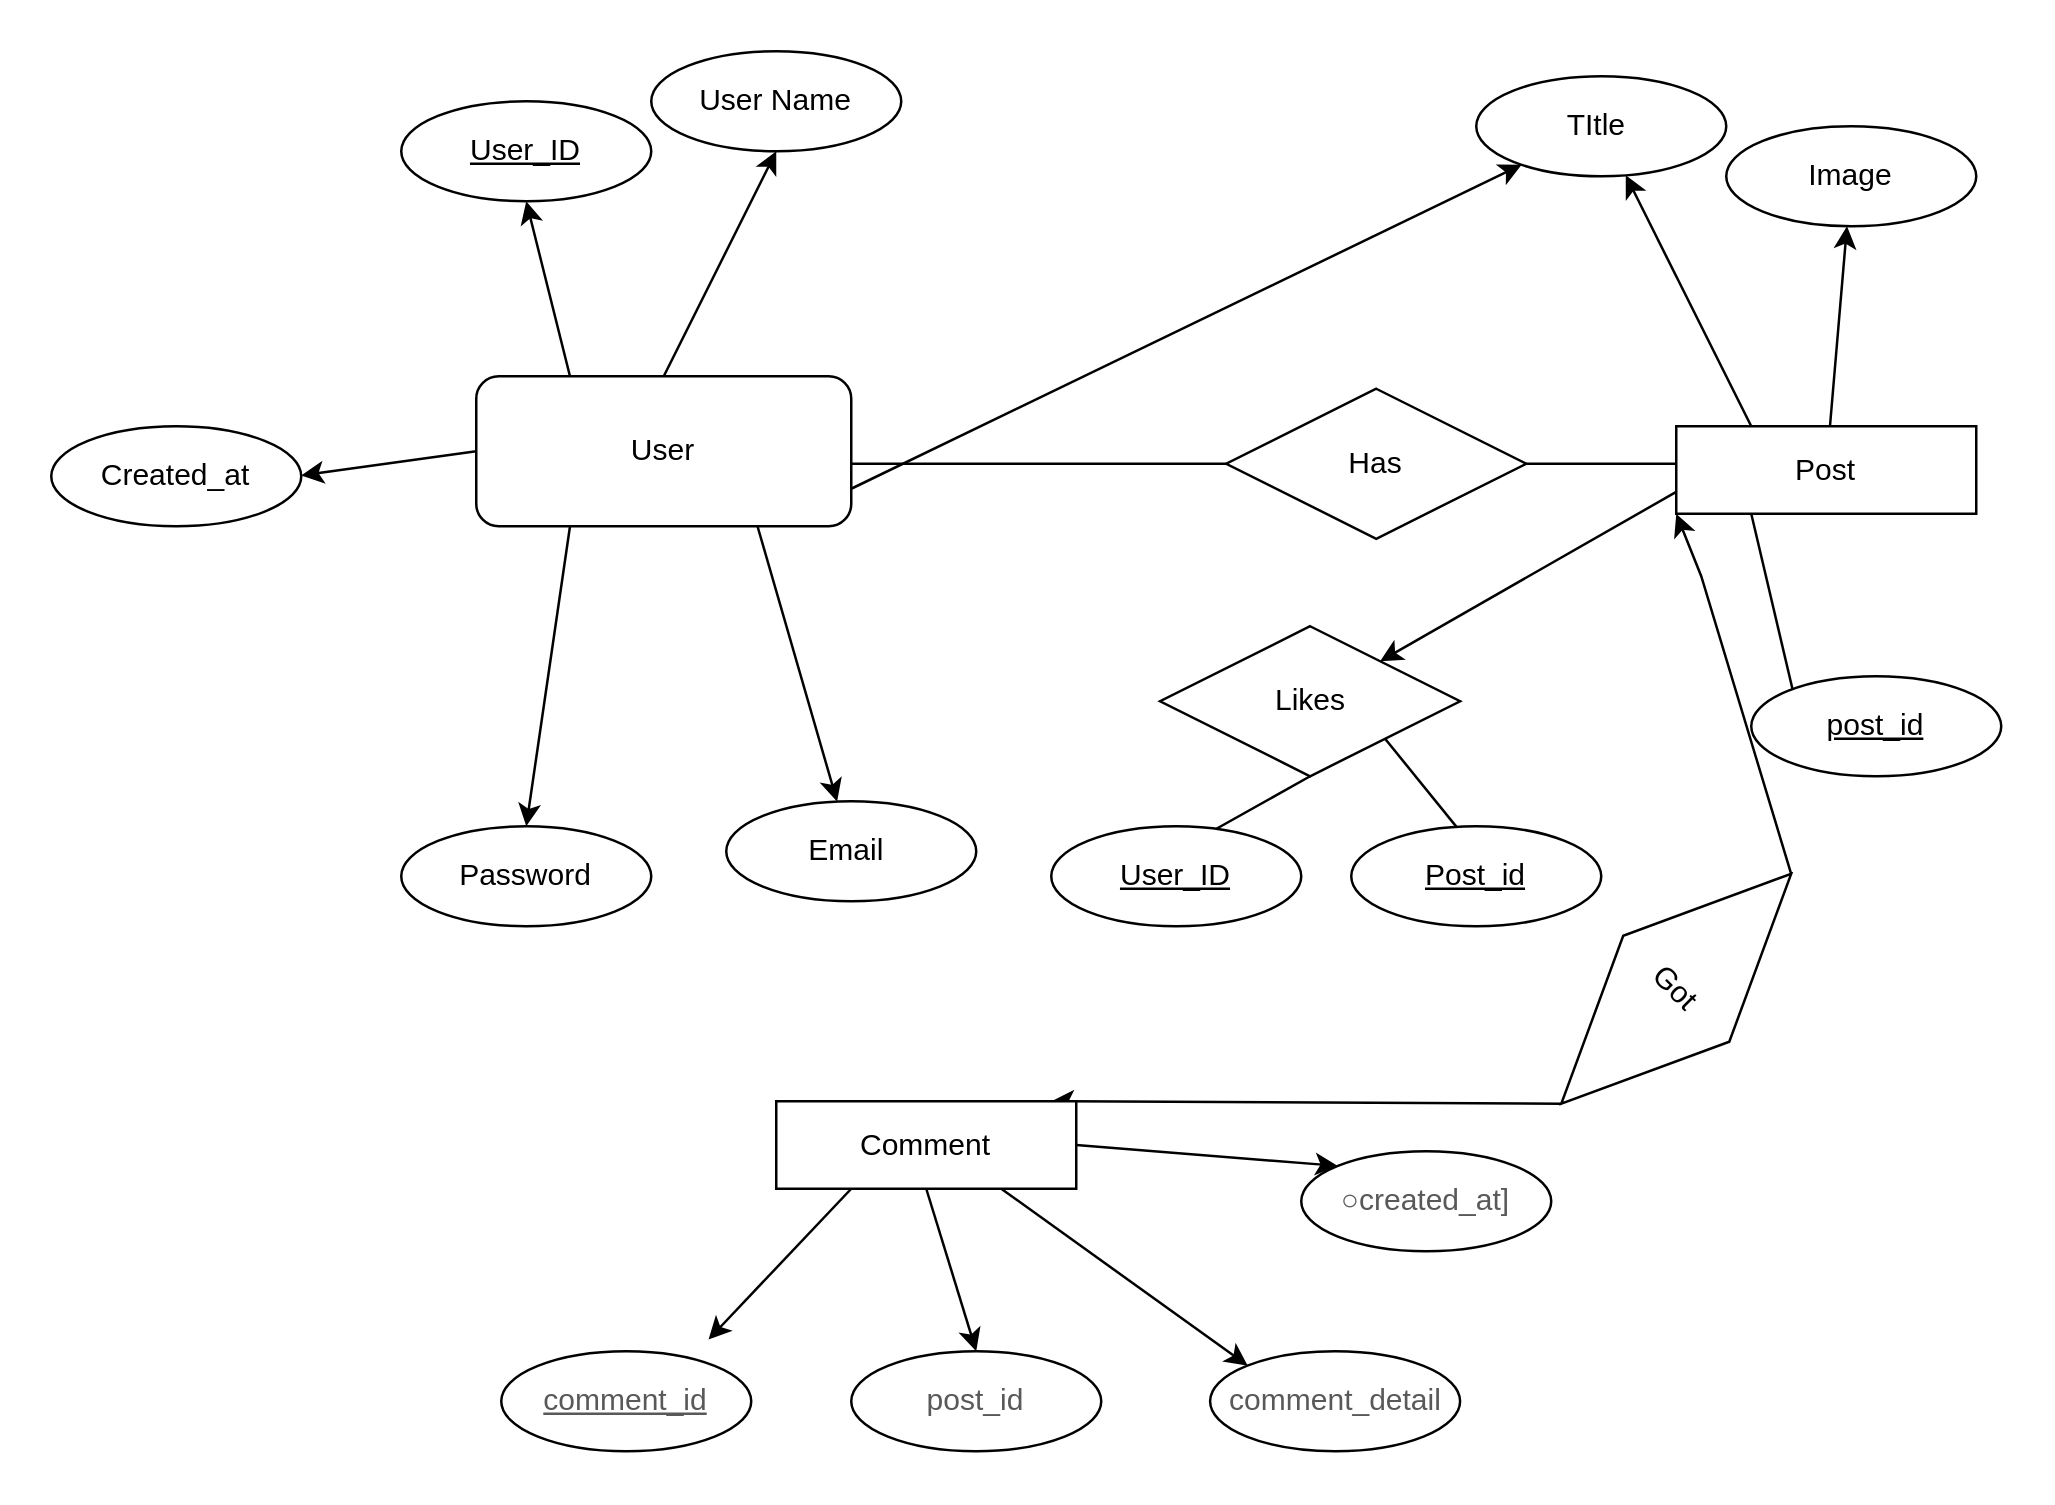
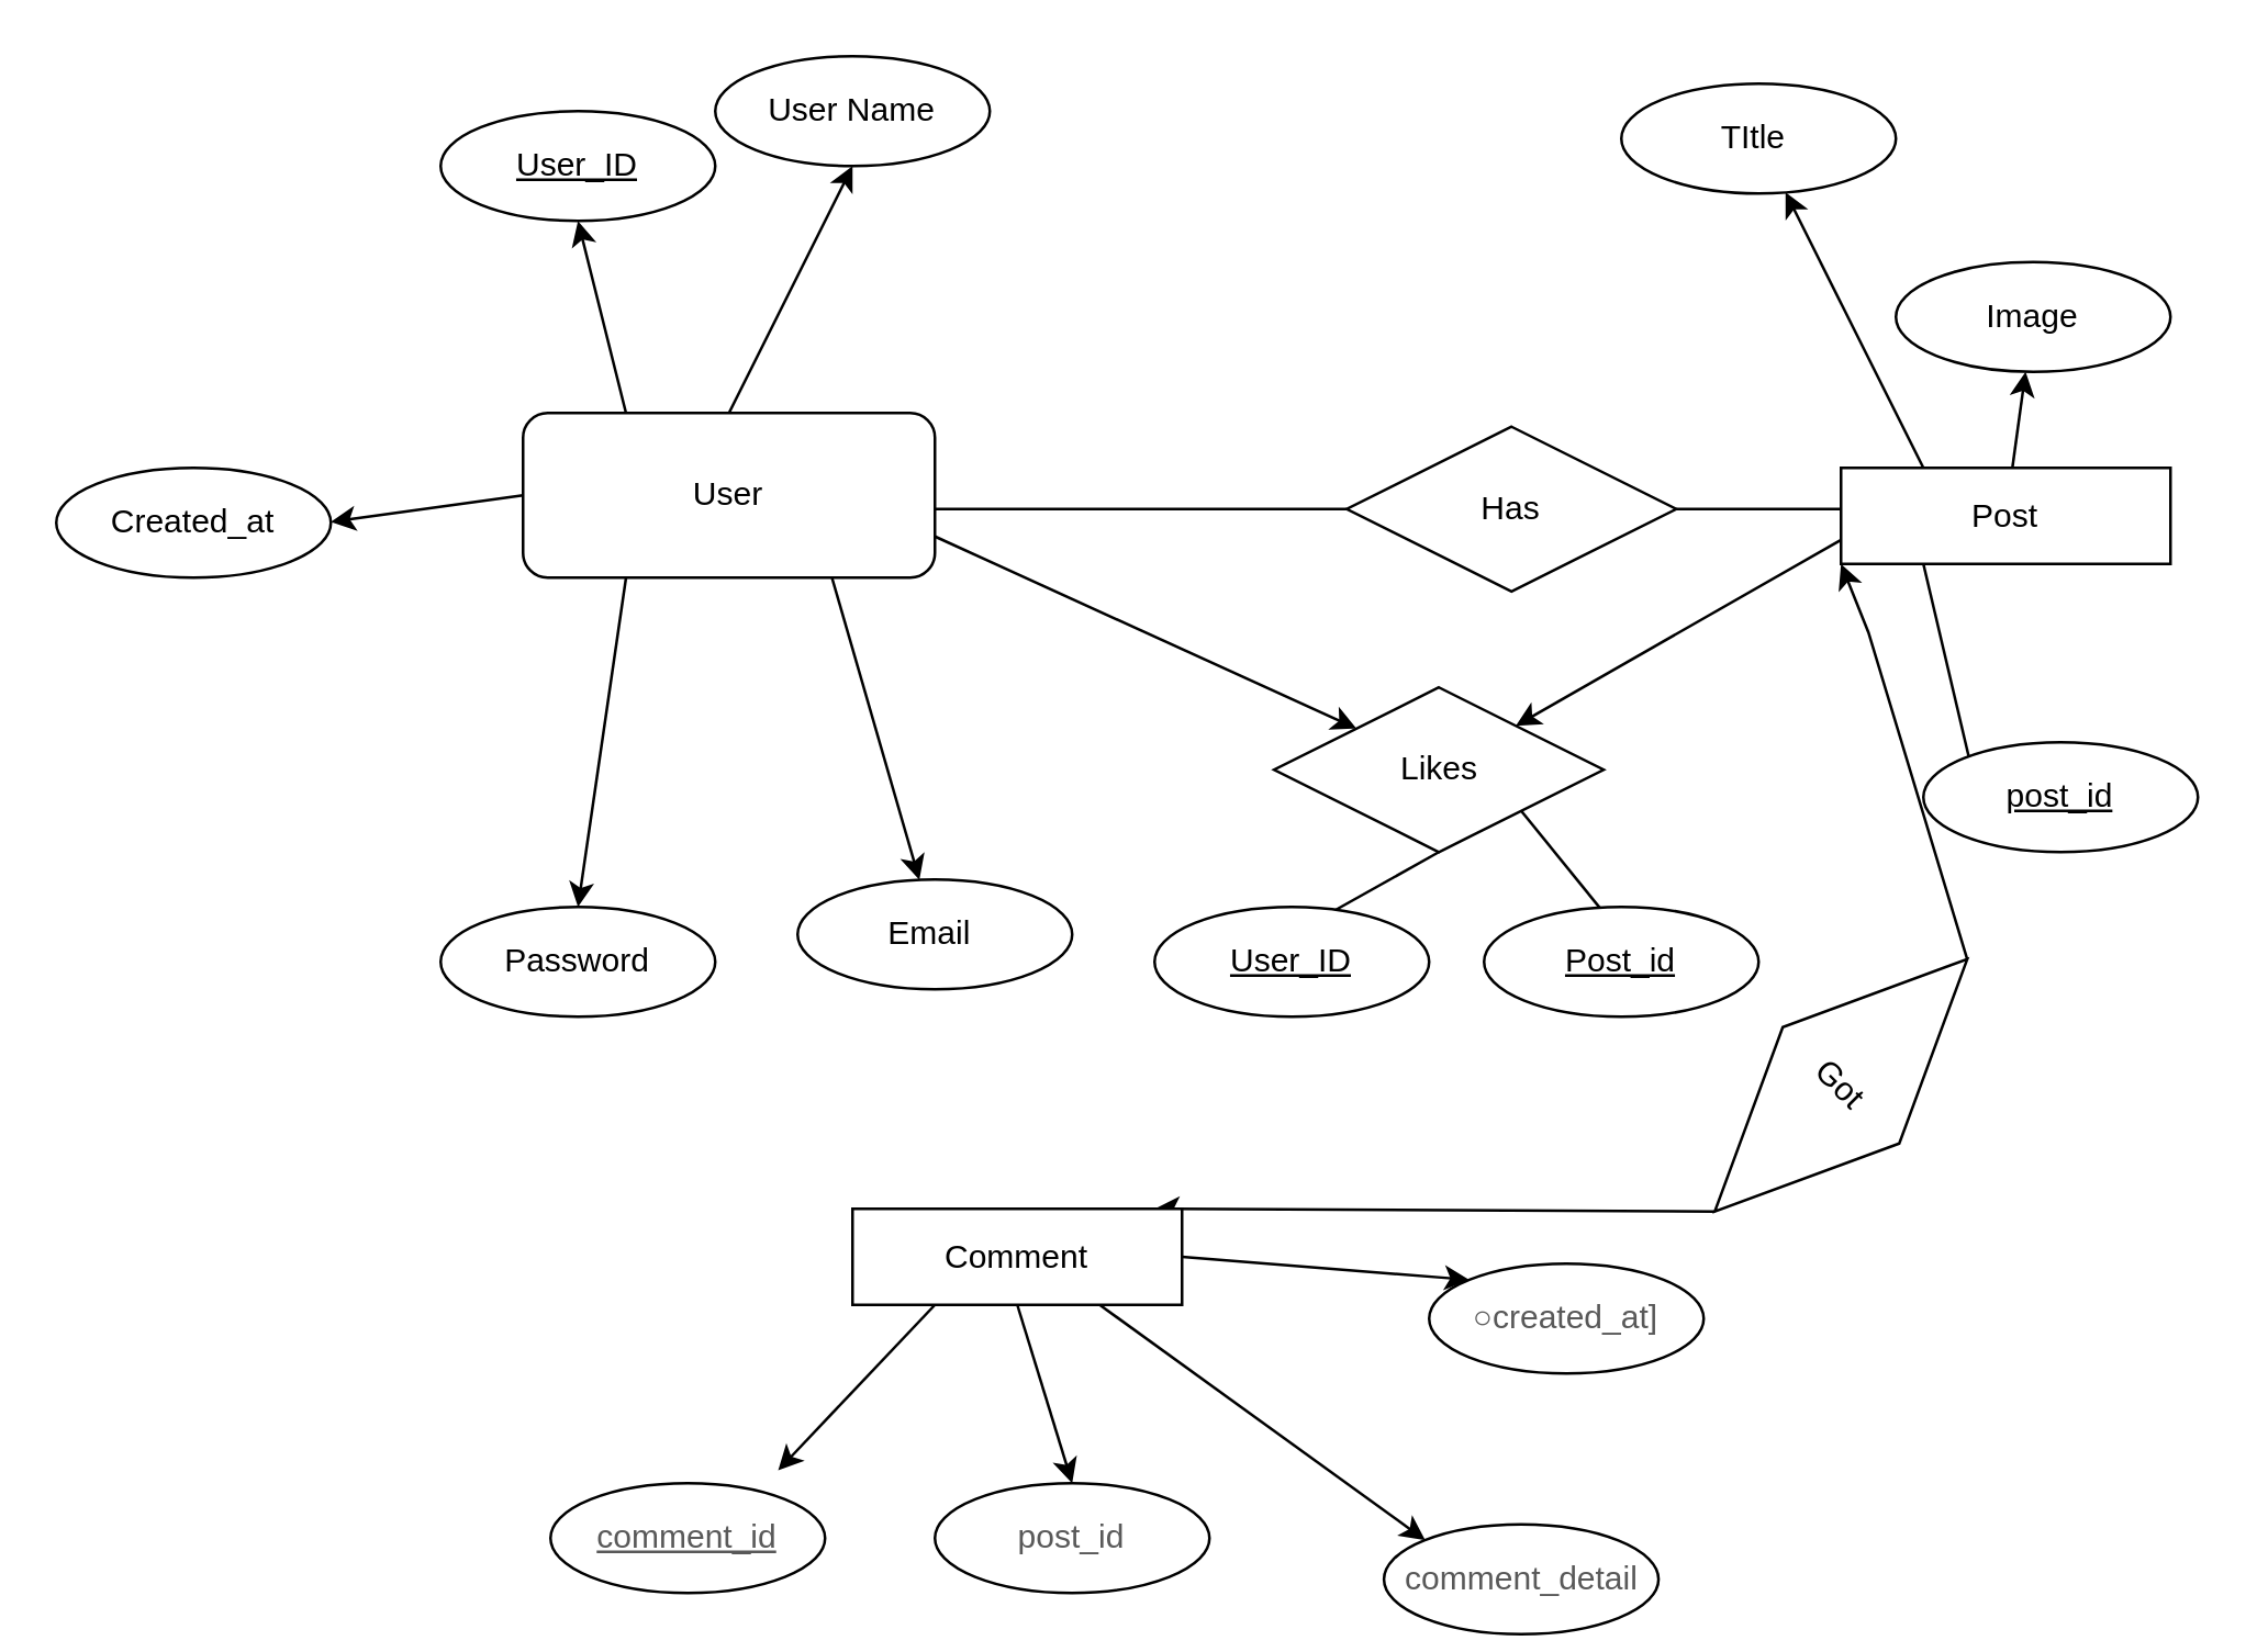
  <mxCell id="0" />
  <mxCell id="1" parent="0" />
  <mxCell id="2" style="edgeStyle=none;rounded=0;orthogonalLoop=1;jettySize=auto;html=1;exitX=0.25;exitY=0;exitDx=0;exitDy=0;" edge="1" parent="1" source="8"><mxGeometry relative="1" as="geometry"><mxPoint x="210" y="80" as="targetPoint" /></mxGeometry></mxCell>
  <mxCell id="3" style="edgeStyle=none;rounded=0;orthogonalLoop=1;jettySize=auto;html=1;exitX=0.5;exitY=0;exitDx=0;exitDy=0;" edge="1" parent="1" source="8"><mxGeometry relative="1" as="geometry"><mxPoint x="310" y="60" as="targetPoint" /></mxGeometry></mxCell>
  <mxCell id="4" style="edgeStyle=none;rounded=0;orthogonalLoop=1;jettySize=auto;html=1;exitX=0.75;exitY=1;exitDx=0;exitDy=0;" edge="1" parent="1" source="19"><mxGeometry relative="1" as="geometry"><mxPoint x="340" y="320" as="targetPoint" /></mxGeometry></mxCell>
  <mxCell id="5" style="edgeStyle=none;rounded=0;orthogonalLoop=1;jettySize=auto;html=1;exitX=0.25;exitY=1;exitDx=0;exitDy=0;" edge="1" parent="1" source="8"><mxGeometry relative="1" as="geometry"><mxPoint x="210" y="330" as="targetPoint" /></mxGeometry></mxCell>
  <mxCell id="6" style="edgeStyle=none;rounded=0;orthogonalLoop=1;jettySize=auto;html=1;exitX=0;exitY=0.5;exitDx=0;exitDy=0;" edge="1" parent="1" source="8"><mxGeometry relative="1" as="geometry"><mxPoint x="120" y="189.667" as="targetPoint" /></mxGeometry></mxCell>
- <mxCell id="7" style="edgeStyle=none;rounded=0;orthogonalLoop=1;jettySize=auto;html=1;exitX=1;exitY=0.75;exitDx=0;exitDy=0;" edge="1" parent="1" source="8" target="25"><mxGeometry relative="1" as="geometry" /></mxCell>
+ <mxCell id="7" style="edgeStyle=none;rounded=0;orthogonalLoop=1;jettySize=auto;html=1;exitX=1;exitY=0.75;exitDx=0;exitDy=0;entryX=0;entryY=0;entryDx=0;entryDy=0;" edge="1" parent="1" source="8" target="42"><mxGeometry relative="1" as="geometry" /></mxCell>
  <mxCell id="8" value="User" style="whiteSpace=wrap;html=1;rounded=1;" vertex="1" parent="1"><mxGeometry x="190" y="150" width="150" height="60" as="geometry" /></mxCell>
  <mxCell id="9" value="Has" style="shape=rhombus;perimeter=rhombusPerimeter;whiteSpace=wrap;html=1;align=center;" vertex="1" parent="1"><mxGeometry x="490" y="155" width="120" height="60" as="geometry" /></mxCell>
  <mxCell id="10" value="" style="line;strokeWidth=1;rotatable=0;dashed=0;labelPosition=right;align=left;verticalAlign=middle;spacingTop=0;spacingLeft=6;points=[];portConstraint=eastwest;" vertex="1" parent="1"><mxGeometry x="340" y="180" width="150" height="10" as="geometry" /></mxCell>
  <mxCell id="11" value="" style="line;strokeWidth=1;rotatable=0;dashed=0;labelPosition=right;align=left;verticalAlign=middle;spacingTop=0;spacingLeft=6;points=[];portConstraint=eastwest;" vertex="1" parent="1"><mxGeometry x="610" y="180" width="60" height="10" as="geometry" /></mxCell>
  <mxCell id="12" value="" style="edgeStyle=none;rounded=0;orthogonalLoop=1;jettySize=auto;html=1;" edge="1" parent="1" source="16" target="23"><mxGeometry relative="1" as="geometry" /></mxCell>
  <mxCell id="13" style="edgeStyle=none;rounded=0;orthogonalLoop=1;jettySize=auto;html=1;exitX=0.25;exitY=0;exitDx=0;exitDy=0;" edge="1" parent="1" source="25"><mxGeometry relative="1" as="geometry"><mxPoint x="640" y="70" as="targetPoint" /></mxGeometry></mxCell>
  <mxCell id="14" style="edgeStyle=none;rounded=0;orthogonalLoop=1;jettySize=auto;html=1;exitX=0.25;exitY=1;exitDx=0;exitDy=0;" edge="1" parent="1" source="16"><mxGeometry relative="1" as="geometry"><mxPoint x="720" y="290" as="targetPoint" /></mxGeometry></mxCell>
  <mxCell id="15" style="edgeStyle=none;rounded=0;orthogonalLoop=1;jettySize=auto;html=1;exitX=0;exitY=0.75;exitDx=0;exitDy=0;" edge="1" parent="1" source="42"><mxGeometry relative="1" as="geometry"><mxPoint x="550" y="270" as="targetPoint" /></mxGeometry></mxCell>
  <mxCell id="16" value="Post" style="whiteSpace=wrap;html=1;align=center;" vertex="1" parent="1"><mxGeometry x="670" y="170" width="120" height="35" as="geometry" /></mxCell>
  <mxCell id="17" value="User Name" style="ellipse;whiteSpace=wrap;html=1;align=center;" vertex="1" parent="1"><mxGeometry x="260" y="20" width="100" height="40" as="geometry" /></mxCell>
  <mxCell id="18" value="" style="edgeStyle=none;rounded=0;orthogonalLoop=1;jettySize=auto;html=1;exitX=0.75;exitY=1;exitDx=0;exitDy=0;" edge="1" parent="1" source="8" target="19"><mxGeometry relative="1" as="geometry"><mxPoint x="340" y="320" as="targetPoint" /><mxPoint x="310" y="220" as="sourcePoint" /></mxGeometry></mxCell>
  <mxCell id="19" value="Email&amp;nbsp;" style="ellipse;whiteSpace=wrap;html=1;align=center;" vertex="1" parent="1"><mxGeometry x="290" y="320" width="100" height="40" as="geometry" /></mxCell>
  <mxCell id="20" value="Password" style="ellipse;whiteSpace=wrap;html=1;align=center;" vertex="1" parent="1"><mxGeometry x="160" y="330" width="100" height="40" as="geometry" /></mxCell>
  <mxCell id="21" value="User_ID" style="ellipse;whiteSpace=wrap;html=1;align=center;fontStyle=4;" vertex="1" parent="1"><mxGeometry x="160" y="40" width="100" height="40" as="geometry" /></mxCell>
  <mxCell id="22" value="Created_at" style="ellipse;whiteSpace=wrap;html=1;align=center;" vertex="1" parent="1"><mxGeometry x="20" y="170" width="100" height="40" as="geometry" /></mxCell>
- <mxCell id="23" value="Image" style="ellipse;whiteSpace=wrap;html=1;align=center;" vertex="1" parent="1"><mxGeometry x="690" y="50" width="100" height="40" as="geometry" /></mxCell>
+ <mxCell id="23" value="Image" style="ellipse;whiteSpace=wrap;html=1;align=center;" vertex="1" parent="1"><mxGeometry x="690" y="95" width="100" height="40" as="geometry" /></mxCell>
  <mxCell id="24" value="" style="edgeStyle=none;rounded=0;orthogonalLoop=1;jettySize=auto;html=1;exitX=0.25;exitY=0;exitDx=0;exitDy=0;" edge="1" parent="1" source="16" target="25"><mxGeometry relative="1" as="geometry"><mxPoint x="640" y="70" as="targetPoint" /><mxPoint x="700" y="170" as="sourcePoint" /></mxGeometry></mxCell>
  <mxCell id="25" value="TItle&amp;nbsp;" style="ellipse;whiteSpace=wrap;html=1;align=center;" vertex="1" parent="1"><mxGeometry x="590" y="30" width="100" height="40" as="geometry" /></mxCell>
  <mxCell id="26" value="post_id" style="ellipse;whiteSpace=wrap;html=1;align=center;fontStyle=4;" vertex="1" parent="1"><mxGeometry x="700" y="270" width="100" height="40" as="geometry" /></mxCell>
  <mxCell id="27" style="edgeStyle=none;rounded=0;orthogonalLoop=1;jettySize=auto;html=1;exitX=0;exitY=0.5;exitDx=0;exitDy=0;entryX=0;entryY=1;entryDx=0;entryDy=0;" edge="1" parent="1" source="29" target="16"><mxGeometry relative="1" as="geometry"><Array as="points"><mxPoint x="680" y="230" /></Array></mxGeometry></mxCell>
  <mxCell id="28" style="edgeStyle=none;rounded=0;orthogonalLoop=1;jettySize=auto;html=1;exitX=1;exitY=0.5;exitDx=0;exitDy=0;" edge="1" parent="1" source="29"><mxGeometry relative="1" as="geometry"><mxPoint x="420" y="440" as="targetPoint" /></mxGeometry></mxCell>
  <mxCell id="29" value="Got" style="shape=rhombus;perimeter=rhombusPerimeter;whiteSpace=wrap;html=1;align=center;direction=south;rotation=45;" vertex="1" parent="1"><mxGeometry x="640" y="330" width="60" height="130" as="geometry" /></mxCell>
  <mxCell id="30" value="&lt;span style=&quot;font-size: 9pt; font-family: Arial; font-variant-numeric: normal; font-variant-east-asian: normal; font-variant-alternates: normal; font-variant-position: normal; color: rgb(89, 89, 89);&quot;&gt;&lt;u&gt;comment_id&lt;/u&gt;&lt;/span&gt;" style="ellipse;whiteSpace=wrap;html=1;align=center;" vertex="1" parent="1"><mxGeometry x="200" y="540" width="100" height="40" as="geometry" /></mxCell>
  <mxCell id="31" value="&lt;span style=&quot;font-size: 9pt; font-family: Arial; font-variant-numeric: normal; font-variant-east-asian: normal; font-variant-alternates: normal; font-variant-position: normal; color: rgb(89, 89, 89);&quot;&gt;post_id&lt;/span&gt;" style="ellipse;whiteSpace=wrap;html=1;align=center;" vertex="1" parent="1"><mxGeometry x="340" y="540" width="100" height="40" as="geometry" /></mxCell>
  <mxCell id="32" value="&lt;span style=&quot;color: rgba(0, 0, 0, 0); font-family: monospace; font-size: 0px; text-align: start; text-wrap: nowrap;&quot;&gt;%3CmxGraphModel%3E%3Croot%3E%3CmxCell%20id%3D%220%22%2F%3E%3CmxCell%20id%3D%221%22%20parent%3D%220%22%2F%3E%3CmxCell%20id%3D%222%22%20value%3D%22%26lt%3Bspan%20style%3D%26quot%3Bfont-size%3A%209pt%3B%20font-family%3A%20Arial%3B%20font-variant-numeric%3A%20normal%3B%20font-variant-east-asian%3A%20normal%3B%20font-variant-alternates%3A%20normal%3B%20font-variant-position%3A%20normal%3B%20color%3A%20rgb(89%2C%2089%2C%2089)%3B%26quot%3B%26gt%3Bcomment_detail%26lt%3B%2Fspan%26gt%3B%22%20style%3D%22ellipse%3BwhiteSpace%3Dwrap%3Bhtml%3D1%3Balign%3Dcenter%3B%22%20vertex%3D%221%22%20parent%3D%221%22%3E%3CmxGeometry%20x%3D%22493.54%22%20y%3D%22830%22%20width%3D%22100%22%20height%3D%2240%22%20as%3D%22geometry%22%2F%3E%3C%2FmxCell%3E%3C%2Froot%3E%3C%2FmxGraphModel%3E&lt;/span&gt;&lt;span style=&quot;text-align: left; text-indent: -0.31in; background-color: initial; font-size: 9pt;&quot;&gt;&lt;span style=&quot;mso-special-format:bullet;color:#595959;mso-color-index:15;font-family:&lt;br/&gt;Arial;font-size:9.0pt&quot;&gt;○&lt;/span&gt;&lt;/span&gt;&lt;span style=&quot;text-align: left; text-indent: -0.31in; background-color: initial; font-size: 9pt; font-family: Arial; font-variant-numeric: normal; font-variant-east-asian: normal; font-variant-alternates: normal; font-variant-position: normal; color: rgb(89, 89, 89);&quot;&gt;created_at]&lt;/span&gt;" style="ellipse;whiteSpace=wrap;html=1;align=center;" vertex="1" parent="1"><mxGeometry x="520" y="460" width="100" height="40" as="geometry" /></mxCell>
  <mxCell id="33" style="edgeStyle=none;rounded=0;orthogonalLoop=1;jettySize=auto;html=1;exitX=0.5;exitY=1;exitDx=0;exitDy=0;entryX=0.5;entryY=0;entryDx=0;entryDy=0;" edge="1" parent="1" source="36" target="31"><mxGeometry relative="1" as="geometry" /></mxCell>
  <mxCell id="34" style="edgeStyle=none;rounded=0;orthogonalLoop=1;jettySize=auto;html=1;exitX=0.75;exitY=1;exitDx=0;exitDy=0;entryX=0;entryY=0;entryDx=0;entryDy=0;" edge="1" parent="1" source="36" target="37"><mxGeometry relative="1" as="geometry" /></mxCell>
  <mxCell id="35" style="edgeStyle=none;rounded=0;orthogonalLoop=1;jettySize=auto;html=1;exitX=1;exitY=0.5;exitDx=0;exitDy=0;entryX=0;entryY=0;entryDx=0;entryDy=0;" edge="1" parent="1" source="36" target="32"><mxGeometry relative="1" as="geometry" /></mxCell>
  <mxCell id="36" value="Comment" style="whiteSpace=wrap;html=1;align=center;" vertex="1" parent="1"><mxGeometry x="310" y="440" width="120" height="35" as="geometry" /></mxCell>
- <mxCell id="37" value="&lt;span style=&quot;font-size: 9pt; font-family: Arial; font-variant-numeric: normal; font-variant-east-asian: normal; font-variant-alternates: normal; font-variant-position: normal; color: rgb(89, 89, 89);&quot;&gt;comment_detail&lt;/span&gt;" style="ellipse;whiteSpace=wrap;html=1;align=center;" vertex="1" parent="1"><mxGeometry x="483.54" y="540" width="100" height="40" as="geometry" /></mxCell>
+ <mxCell id="37" value="&lt;span style=&quot;font-size: 9pt; font-family: Arial; font-variant-numeric: normal; font-variant-east-asian: normal; font-variant-alternates: normal; font-variant-position: normal; color: rgb(89, 89, 89);&quot;&gt;comment_detail&lt;/span&gt;" style="ellipse;whiteSpace=wrap;html=1;align=center;" vertex="1" parent="1"><mxGeometry x="503.54" y="555" width="100" height="40" as="geometry" /></mxCell>
  <mxCell id="38" style="edgeStyle=none;rounded=0;orthogonalLoop=1;jettySize=auto;html=1;exitX=0.25;exitY=1;exitDx=0;exitDy=0;entryX=0.829;entryY=-0.117;entryDx=0;entryDy=0;entryPerimeter=0;" edge="1" parent="1" source="36" target="30"><mxGeometry relative="1" as="geometry" /></mxCell>
  <mxCell id="39" value="" style="edgeStyle=none;rounded=0;orthogonalLoop=1;jettySize=auto;html=1;exitX=0;exitY=0.75;exitDx=0;exitDy=0;" edge="1" parent="1" source="16" target="42"><mxGeometry relative="1" as="geometry"><mxPoint x="550" y="270" as="targetPoint" /><mxPoint x="670" y="196" as="sourcePoint" /></mxGeometry></mxCell>
  <mxCell id="40" style="edgeStyle=none;rounded=0;orthogonalLoop=1;jettySize=auto;html=1;exitX=0.5;exitY=1;exitDx=0;exitDy=0;" edge="1" parent="1" source="42"><mxGeometry relative="1" as="geometry"><mxPoint x="470" y="340" as="targetPoint" /></mxGeometry></mxCell>
  <mxCell id="41" style="edgeStyle=none;rounded=0;orthogonalLoop=1;jettySize=auto;html=1;exitX=1;exitY=1;exitDx=0;exitDy=0;" edge="1" parent="1" source="42"><mxGeometry relative="1" as="geometry"><mxPoint x="590" y="340" as="targetPoint" /></mxGeometry></mxCell>
  <mxCell id="42" value="Likes" style="shape=rhombus;perimeter=rhombusPerimeter;whiteSpace=wrap;html=1;align=center;" vertex="1" parent="1"><mxGeometry x="463.54" y="250" width="120" height="60" as="geometry" /></mxCell>
  <mxCell id="43" value="&lt;span style=&quot;text-decoration-line: underline;&quot;&gt;User_ID&lt;/span&gt;" style="ellipse;whiteSpace=wrap;html=1;align=center;" vertex="1" parent="1"><mxGeometry x="420" y="330" width="100" height="40" as="geometry" /></mxCell>
  <mxCell id="44" value="Post_id" style="ellipse;whiteSpace=wrap;html=1;align=center;fontStyle=4;" vertex="1" parent="1"><mxGeometry x="540" y="330" width="100" height="40" as="geometry" /></mxCell>
